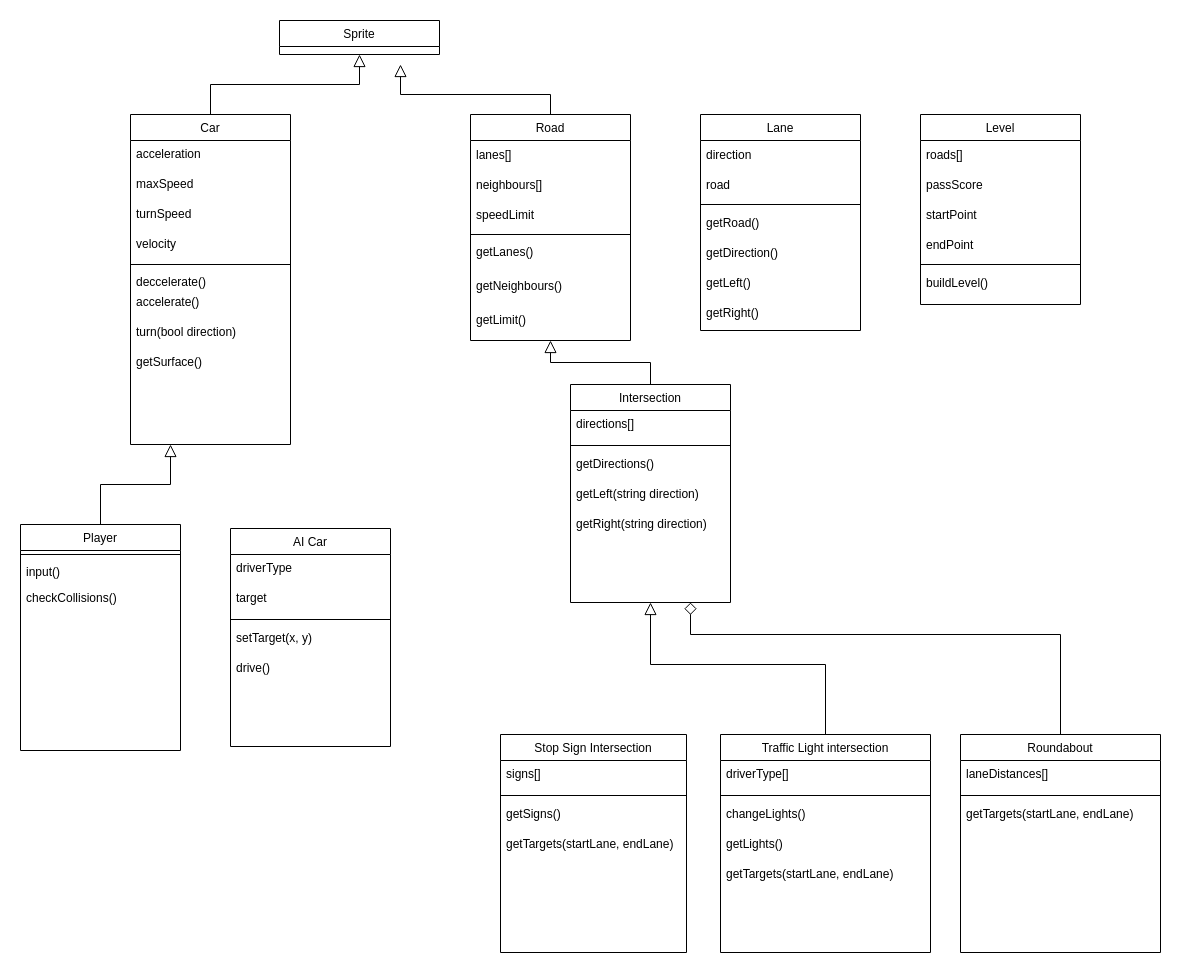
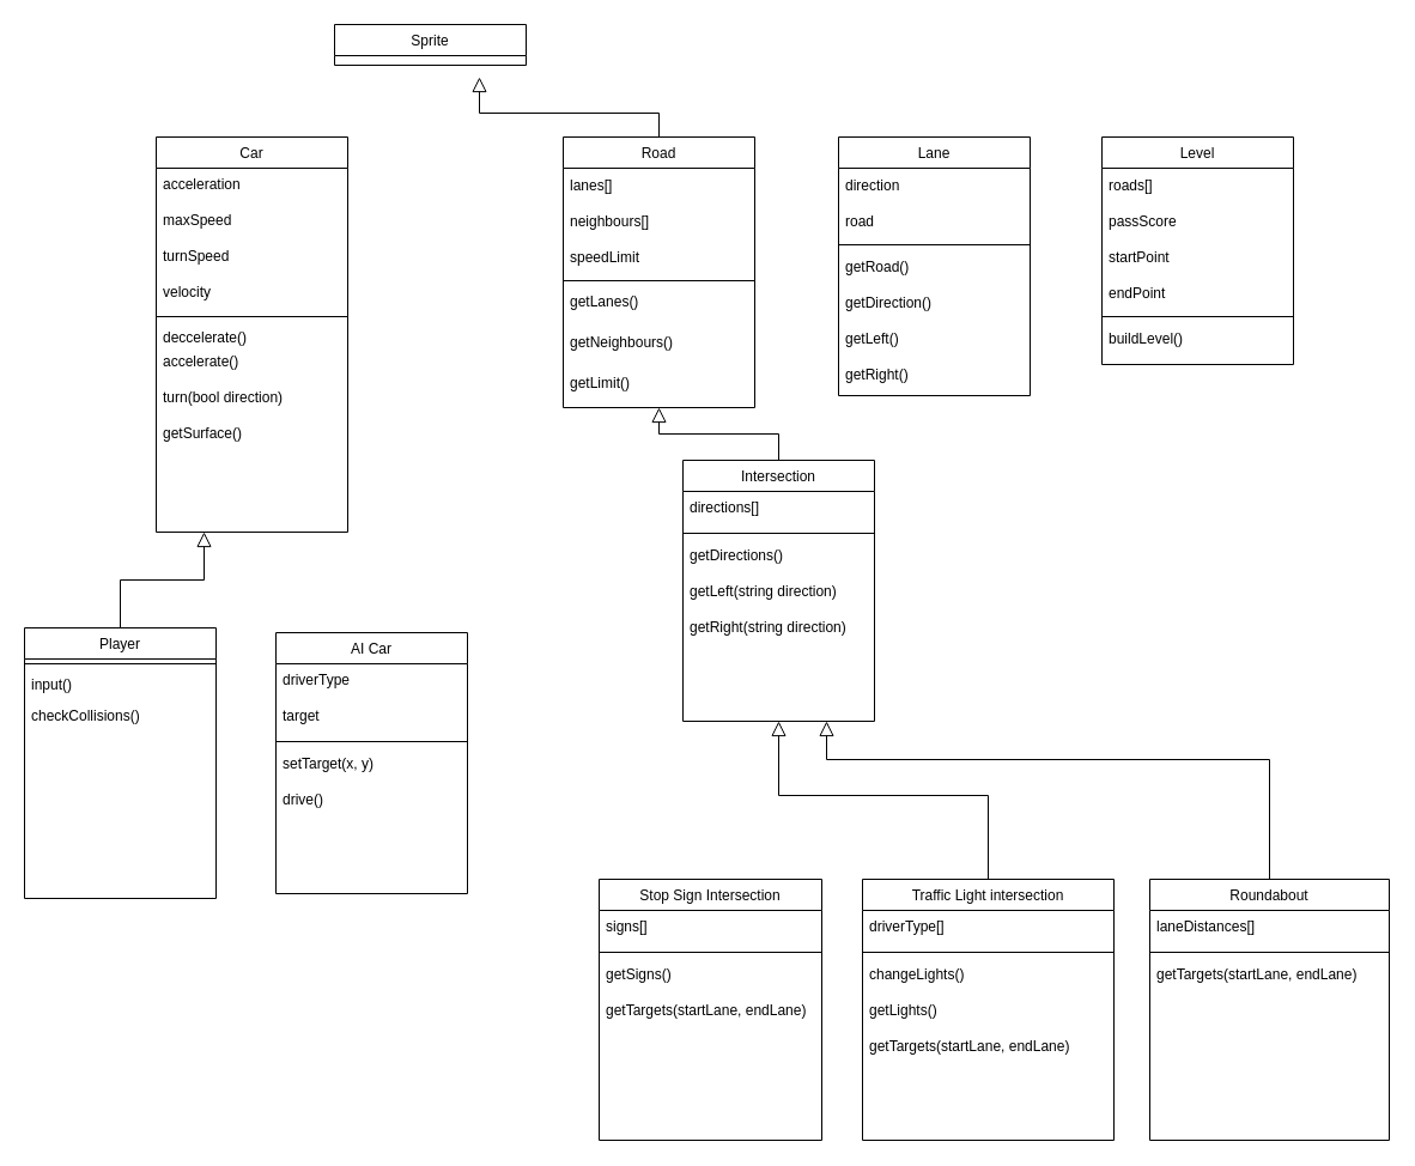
  <mxCell id="0" />
  <mxCell id="1" parent="0" />
  <mxCell id="2" value="Car" style="swimlane;fontStyle=0;align=center;verticalAlign=top;childLayout=stackLayout;horizontal=1;startSize=26;horizontalStack=0;resizeParent=1;resizeLast=0;collapsible=1;marginBottom=0;rounded=0;shadow=0;strokeWidth=1;" vertex="1" parent="1"><mxGeometry x="130" y="114" width="160" height="330" as="geometry"><mxRectangle x="230" y="140" width="160" height="26" as="alternateBounds" /></mxGeometry></mxCell>
  <mxCell id="3" value="acceleration" style="text;strokeColor=none;align=left;fillColor=none;verticalAlign=top;rounded=0;labelPosition=center;verticalLabelPosition=middle;spacingLeft=4;" vertex="1" parent="2"><mxGeometry y="26" width="160" height="30" as="geometry" /></mxCell>
  <mxCell id="4" value="maxSpeed" style="text;strokeColor=none;align=left;fillColor=none;verticalAlign=top;rounded=0;labelPosition=center;verticalLabelPosition=middle;spacingLeft=4;" vertex="1" parent="2"><mxGeometry y="56" width="160" height="30" as="geometry" /></mxCell>
  <mxCell id="5" value="turnSpeed" style="text;strokeColor=none;align=left;fillColor=none;verticalAlign=top;rounded=0;labelPosition=center;verticalLabelPosition=middle;spacingLeft=4;" vertex="1" parent="2"><mxGeometry y="86" width="160" height="30" as="geometry" /></mxCell>
  <mxCell id="6" value="velocity" style="text;strokeColor=none;align=left;fillColor=none;verticalAlign=top;rounded=0;labelPosition=center;verticalLabelPosition=middle;spacingLeft=4;" vertex="1" parent="2"><mxGeometry y="116" width="160" height="30" as="geometry" /></mxCell>
  <mxCell id="7" value="" style="line;html=1;strokeWidth=1;align=left;verticalAlign=middle;spacingTop=-1;spacingLeft=3;spacingRight=3;rotatable=0;labelPosition=right;points=[];portConstraint=eastwest;" vertex="1" parent="2"><mxGeometry y="146" width="160" height="8" as="geometry" /></mxCell>
  <mxCell id="8" value="deccelerate()" style="text;strokeColor=none;align=left;fillColor=none;verticalAlign=top;rounded=0;labelPosition=center;verticalLabelPosition=middle;spacingLeft=4;" vertex="1" parent="2"><mxGeometry y="154" width="160" height="20" as="geometry" /></mxCell>
  <mxCell id="9" value="accelerate()" style="text;strokeColor=none;align=left;fillColor=none;verticalAlign=top;rounded=0;labelPosition=center;verticalLabelPosition=middle;spacingLeft=4;" vertex="1" parent="2"><mxGeometry y="174" width="160" height="30" as="geometry" /></mxCell>
  <mxCell id="10" value="turn(bool direction)" style="text;strokeColor=none;align=left;fillColor=none;verticalAlign=top;rounded=0;labelPosition=center;verticalLabelPosition=middle;spacingLeft=4;" vertex="1" parent="2"><mxGeometry y="204" width="160" height="30" as="geometry" /></mxCell>
  <mxCell id="11" value="getSurface()" style="text;align=left;verticalAlign=top;spacingLeft=4;spacingRight=0;overflow=hidden;rotatable=0;points=[[0,0.5],[1,0.5]];portConstraint=eastwest;" vertex="1" parent="2"><mxGeometry y="234" width="160" height="30" as="geometry" /></mxCell>
  <mxCell id="12" value="Player" style="swimlane;fontStyle=0;align=center;verticalAlign=top;childLayout=stackLayout;horizontal=1;startSize=26;horizontalStack=0;resizeParent=1;resizeLast=0;collapsible=1;marginBottom=0;rounded=0;shadow=0;strokeWidth=1;" vertex="1" parent="1"><mxGeometry x="20" y="524" width="160" height="226" as="geometry"><mxRectangle x="130" y="380" width="160" height="26" as="alternateBounds" /></mxGeometry></mxCell>
  <mxCell id="13" value="" style="line;html=1;strokeWidth=1;align=left;verticalAlign=middle;spacingTop=-1;spacingLeft=3;spacingRight=3;rotatable=0;labelPosition=right;points=[];portConstraint=eastwest;" vertex="1" parent="12"><mxGeometry y="26" width="160" height="8" as="geometry" /></mxCell>
  <mxCell id="14" value="input()" style="text;align=left;verticalAlign=top;spacingLeft=4;spacingRight=4;overflow=hidden;rotatable=0;points=[[0,0.5],[1,0.5]];portConstraint=eastwest;fontStyle=0" vertex="1" parent="12"><mxGeometry y="34" width="160" height="26" as="geometry" /></mxCell>
  <mxCell id="15" value="checkCollisions()" style="text;align=left;verticalAlign=top;spacingLeft=4;spacingRight=4;overflow=hidden;rotatable=0;points=[[0,0.5],[1,0.5]];portConstraint=eastwest;fontStyle=0" vertex="1" parent="12"><mxGeometry y="60" width="160" height="26" as="geometry" /></mxCell>
  <mxCell id="16" value="AI Car" style="swimlane;fontStyle=0;align=center;verticalAlign=top;childLayout=stackLayout;horizontal=1;startSize=26;horizontalStack=0;resizeParent=1;resizeLast=0;collapsible=1;marginBottom=0;rounded=0;shadow=0;strokeWidth=1;" vertex="1" parent="1"><mxGeometry x="230" y="528" width="160" height="218" as="geometry"><mxRectangle x="340" y="380" width="170" height="26" as="alternateBounds" /></mxGeometry></mxCell>
  <mxCell id="17" value="driverType" style="text;align=left;verticalAlign=top;spacingLeft=4;spacingRight=4;overflow=hidden;rotatable=0;points=[[0,0.5],[1,0.5]];portConstraint=eastwest;" vertex="1" parent="16"><mxGeometry y="26" width="160" height="30" as="geometry" /></mxCell>
  <mxCell id="18" value="target" style="text;align=left;verticalAlign=top;spacingLeft=4;spacingRight=4;overflow=hidden;rotatable=0;points=[[0,0.5],[1,0.5]];portConstraint=eastwest;" vertex="1" parent="16"><mxGeometry y="56" width="160" height="30" as="geometry" /></mxCell>
  <mxCell id="19" value="" style="line;html=1;strokeWidth=1;align=left;verticalAlign=middle;spacingTop=-1;spacingLeft=3;spacingRight=3;rotatable=0;labelPosition=right;points=[];portConstraint=eastwest;" vertex="1" parent="16"><mxGeometry y="86" width="160" height="10" as="geometry" /></mxCell>
  <mxCell id="20" value="setTarget(x, y)" style="text;align=left;verticalAlign=top;spacingLeft=4;spacingRight=4;overflow=hidden;rotatable=0;points=[[0,0.5],[1,0.5]];portConstraint=eastwest;" vertex="1" parent="16"><mxGeometry y="96" width="160" height="30" as="geometry" /></mxCell>
  <mxCell id="21" value="drive()" style="text;align=left;verticalAlign=top;spacingLeft=4;spacingRight=4;overflow=hidden;rotatable=0;points=[[0,0.5],[1,0.5]];portConstraint=eastwest;" vertex="1" parent="16"><mxGeometry y="126" width="160" height="30" as="geometry" /></mxCell>
  <mxCell id="22" value="Lane&#10;" style="swimlane;fontStyle=0;align=center;verticalAlign=top;childLayout=stackLayout;horizontal=1;startSize=26;horizontalStack=0;resizeParent=1;resizeLast=0;collapsible=1;marginBottom=0;rounded=0;shadow=0;strokeWidth=1;" vertex="1" parent="1"><mxGeometry x="700" y="114" width="160" height="216" as="geometry"><mxRectangle x="550" y="140" width="160" height="26" as="alternateBounds" /></mxGeometry></mxCell>
  <mxCell id="23" value="&lt;div align=&quot;left&quot;&gt;direction&lt;br&gt;&lt;/div&gt;" style="text;strokeColor=none;align=left;fillColor=none;html=1;verticalAlign=middle;whiteSpace=wrap;rounded=0;spacingLeft=4;" vertex="1" parent="22"><mxGeometry y="26" width="160" height="30" as="geometry" /></mxCell>
  <mxCell id="24" value="&lt;div align=&quot;left&quot;&gt;road&lt;br&gt;&lt;/div&gt;" style="text;strokeColor=none;align=left;fillColor=none;html=1;verticalAlign=middle;whiteSpace=wrap;rounded=0;spacingLeft=4;" vertex="1" parent="22"><mxGeometry y="56" width="160" height="30" as="geometry" /></mxCell>
  <mxCell id="25" value="" style="line;html=1;strokeWidth=1;align=left;verticalAlign=middle;spacingTop=-1;spacingLeft=3;spacingRight=3;rotatable=0;labelPosition=right;points=[];portConstraint=eastwest;" vertex="1" parent="22"><mxGeometry y="86" width="160" height="8" as="geometry" /></mxCell>
  <mxCell id="26" value="&lt;div align=&quot;left&quot;&gt;getRoad()&lt;/div&gt;" style="text;strokeColor=none;align=left;fillColor=none;html=1;verticalAlign=middle;whiteSpace=wrap;rounded=0;spacingLeft=4;" vertex="1" parent="22"><mxGeometry y="94" width="160" height="30" as="geometry" /></mxCell>
  <mxCell id="27" value="&lt;div align=&quot;left&quot;&gt;getDirection()&lt;/div&gt;" style="text;strokeColor=none;align=left;fillColor=none;html=1;verticalAlign=middle;whiteSpace=wrap;rounded=0;spacingLeft=4;" vertex="1" parent="22"><mxGeometry y="124" width="160" height="30" as="geometry" /></mxCell>
  <mxCell id="28" value="&lt;div align=&quot;left&quot;&gt;getLeft()&lt;/div&gt;" style="text;strokeColor=none;align=left;fillColor=none;html=1;verticalAlign=middle;whiteSpace=wrap;rounded=0;spacingLeft=4;" vertex="1" parent="22"><mxGeometry y="154" width="160" height="30" as="geometry" /></mxCell>
  <mxCell id="29" value="&lt;div align=&quot;left&quot;&gt;getRight()&lt;/div&gt;" style="text;strokeColor=none;align=left;fillColor=none;html=1;verticalAlign=middle;whiteSpace=wrap;rounded=0;spacingLeft=4;" vertex="1" parent="22"><mxGeometry y="184" width="160" height="30" as="geometry" /></mxCell>
  <mxCell id="30" value="Sprite" style="swimlane;fontStyle=0;align=center;verticalAlign=top;childLayout=stackLayout;horizontal=1;startSize=26;horizontalStack=0;resizeParent=1;resizeLast=0;collapsible=1;marginBottom=0;rounded=0;shadow=0;strokeWidth=1;" vertex="1" parent="1"><mxGeometry x="279" y="20" width="160" height="34" as="geometry"><mxRectangle x="550" y="140" width="160" height="26" as="alternateBounds" /></mxGeometry></mxCell>
- <mxCell id="31" value="" style="endArrow=block;endSize=10;endFill=0;shadow=0;strokeWidth=1;rounded=0;edgeStyle=elbowEdgeStyle;elbow=vertical;entryX=0.5;entryY=1;entryDx=0;entryDy=0;exitX=0.5;exitY=0;exitDx=0;exitDy=0;" edge="1" parent="1" source="2" target="30"><mxGeometry width="160" relative="1" as="geometry"><mxPoint x="380" y="444" as="sourcePoint" /><mxPoint x="190" y="322" as="targetPoint" /></mxGeometry></mxCell>
  <mxCell id="32" value="Intersection" style="swimlane;fontStyle=0;align=center;verticalAlign=top;childLayout=stackLayout;horizontal=1;startSize=26;horizontalStack=0;resizeParent=1;resizeLast=0;collapsible=1;marginBottom=0;rounded=0;shadow=0;strokeWidth=1;" vertex="1" parent="1"><mxGeometry x="570" y="384" width="160" height="218" as="geometry"><mxRectangle x="340" y="380" width="170" height="26" as="alternateBounds" /></mxGeometry></mxCell>
  <mxCell id="33" value="directions[]" style="text;align=left;verticalAlign=top;spacingLeft=4;spacingRight=4;overflow=hidden;rotatable=0;points=[[0,0.5],[1,0.5]];portConstraint=eastwest;" vertex="1" parent="32"><mxGeometry y="26" width="160" height="30" as="geometry" /></mxCell>
  <mxCell id="34" value="" style="line;html=1;strokeWidth=1;align=left;verticalAlign=middle;spacingTop=-1;spacingLeft=3;spacingRight=3;rotatable=0;labelPosition=right;points=[];portConstraint=eastwest;" vertex="1" parent="32"><mxGeometry y="56" width="160" height="10" as="geometry" /></mxCell>
  <mxCell id="35" value="getDirections()" style="text;align=left;verticalAlign=top;spacingLeft=4;spacingRight=4;overflow=hidden;rotatable=0;points=[[0,0.5],[1,0.5]];portConstraint=eastwest;" vertex="1" parent="32"><mxGeometry y="66" width="160" height="30" as="geometry" /></mxCell>
  <mxCell id="36" value="getLeft(string direction)" style="text;align=left;verticalAlign=top;spacingLeft=4;spacingRight=4;overflow=hidden;rotatable=0;points=[[0,0.5],[1,0.5]];portConstraint=eastwest;" vertex="1" parent="32"><mxGeometry y="96" width="160" height="30" as="geometry" /></mxCell>
  <mxCell id="37" value="getRight(string direction)" style="text;align=left;verticalAlign=top;spacingLeft=4;spacingRight=4;overflow=hidden;rotatable=0;points=[[0,0.5],[1,0.5]];portConstraint=eastwest;" vertex="1" parent="32"><mxGeometry y="126" width="160" height="30" as="geometry" /></mxCell>
  <mxCell id="38" value="" style="endArrow=block;endSize=10;endFill=0;shadow=0;strokeWidth=1;rounded=0;edgeStyle=elbowEdgeStyle;elbow=vertical;entryX=0.25;entryY=1;entryDx=0;entryDy=0;exitX=0.5;exitY=0;exitDx=0;exitDy=0;" edge="1" parent="1" source="12" target="2"><mxGeometry width="160" relative="1" as="geometry"><mxPoint x="350" y="444" as="sourcePoint" /><mxPoint x="260" y="394" as="targetPoint" /></mxGeometry></mxCell>
  <mxCell id="39" value="Road&#10;" style="swimlane;fontStyle=0;align=center;verticalAlign=top;childLayout=stackLayout;horizontal=1;startSize=26;horizontalStack=0;resizeParent=1;resizeLast=0;collapsible=1;marginBottom=0;rounded=0;shadow=0;strokeWidth=1;" vertex="1" parent="1"><mxGeometry x="470" y="114" width="160" height="226" as="geometry"><mxRectangle x="550" y="140" width="160" height="26" as="alternateBounds" /></mxGeometry></mxCell>
  <mxCell id="40" value="" style="endArrow=block;endSize=10;endFill=0;shadow=0;strokeWidth=1;rounded=0;edgeStyle=elbowEdgeStyle;elbow=vertical;exitX=0.5;exitY=0;exitDx=0;exitDy=0;" edge="1" parent="39" source="39"><mxGeometry width="160" relative="1" as="geometry"><mxPoint x="10" y="90" as="sourcePoint" /><mxPoint x="-70" y="-50" as="targetPoint" /><Array as="points"><mxPoint y="-20" /></Array></mxGeometry></mxCell>
  <mxCell id="41" value="&lt;div&gt;lanes[]&lt;/div&gt;" style="text;strokeColor=none;align=left;fillColor=none;html=1;verticalAlign=middle;whiteSpace=wrap;rounded=0;spacingLeft=4;" vertex="1" parent="39"><mxGeometry y="26" width="160" height="30" as="geometry" /></mxCell>
  <mxCell id="42" value="&lt;div&gt;neighbours[]&lt;/div&gt;" style="text;strokeColor=none;align=left;fillColor=none;html=1;verticalAlign=middle;whiteSpace=wrap;rounded=0;spacingLeft=4;" vertex="1" parent="39"><mxGeometry y="56" width="160" height="30" as="geometry" /></mxCell>
  <mxCell id="43" value="speedLimit" style="text;strokeColor=none;align=left;fillColor=none;html=1;verticalAlign=middle;whiteSpace=wrap;rounded=0;spacingLeft=4;" vertex="1" parent="39"><mxGeometry y="86" width="160" height="30" as="geometry" /></mxCell>
  <mxCell id="44" value="" style="line;html=1;strokeWidth=1;align=left;verticalAlign=middle;spacingTop=-1;spacingLeft=3;spacingRight=3;rotatable=0;labelPosition=right;points=[];portConstraint=eastwest;" vertex="1" parent="39"><mxGeometry y="116" width="160" height="8" as="geometry" /></mxCell>
  <mxCell id="45" value="getLanes()&#10;" style="text;align=left;verticalAlign=top;spacingLeft=4;spacingRight=4;overflow=hidden;rotatable=0;points=[[0,0.5],[1,0.5]];portConstraint=eastwest;" vertex="1" parent="39"><mxGeometry y="124" width="160" height="34" as="geometry" /></mxCell>
  <mxCell id="46" value="getNeighbours()&#10;" style="text;align=left;verticalAlign=top;spacingLeft=4;spacingRight=4;overflow=hidden;rotatable=0;points=[[0,0.5],[1,0.5]];portConstraint=eastwest;" vertex="1" parent="39"><mxGeometry y="158" width="160" height="34" as="geometry" /></mxCell>
  <mxCell id="47" value="getLimit()&#10;" style="text;align=left;verticalAlign=top;spacingLeft=4;spacingRight=4;overflow=hidden;rotatable=0;points=[[0,0.5],[1,0.5]];portConstraint=eastwest;" vertex="1" parent="39"><mxGeometry y="192" width="160" height="34" as="geometry" /></mxCell>
  <mxCell id="48" value="Stop Sign Intersection" style="swimlane;fontStyle=0;align=center;verticalAlign=top;childLayout=stackLayout;horizontal=1;startSize=26;horizontalStack=0;resizeParent=1;resizeLast=0;collapsible=1;marginBottom=0;rounded=0;shadow=0;strokeWidth=1;" vertex="1" parent="1"><mxGeometry x="500" y="734" width="186" height="218" as="geometry"><mxRectangle x="340" y="380" width="170" height="26" as="alternateBounds" /></mxGeometry></mxCell>
  <mxCell id="49" value="signs[]" style="text;align=left;verticalAlign=top;spacingLeft=4;spacingRight=4;overflow=hidden;rotatable=0;points=[[0,0.5],[1,0.5]];portConstraint=eastwest;" vertex="1" parent="48"><mxGeometry y="26" width="186" height="30" as="geometry" /></mxCell>
  <mxCell id="50" value="" style="line;html=1;strokeWidth=1;align=left;verticalAlign=middle;spacingTop=-1;spacingLeft=3;spacingRight=3;rotatable=0;labelPosition=right;points=[];portConstraint=eastwest;" vertex="1" parent="48"><mxGeometry y="56" width="186" height="10" as="geometry" /></mxCell>
  <mxCell id="51" value="getSigns()" style="text;align=left;verticalAlign=top;spacingLeft=4;spacingRight=4;overflow=hidden;rotatable=0;points=[[0,0.5],[1,0.5]];portConstraint=eastwest;" vertex="1" parent="48"><mxGeometry y="66" width="186" height="30" as="geometry" /></mxCell>
  <mxCell id="52" value="getTargets(startLane, endLane)" style="text;align=left;verticalAlign=top;spacingLeft=4;spacingRight=4;overflow=hidden;rotatable=0;points=[[0,0.5],[1,0.5]];portConstraint=eastwest;" vertex="1" parent="48"><mxGeometry y="96" width="186" height="30" as="geometry" /></mxCell>
  <mxCell id="53" value="Roundabout" style="swimlane;fontStyle=0;align=center;verticalAlign=top;childLayout=stackLayout;horizontal=1;startSize=26;horizontalStack=0;resizeParent=1;resizeLast=0;collapsible=1;marginBottom=0;rounded=0;shadow=0;strokeWidth=1;" vertex="1" parent="1"><mxGeometry x="960" y="734" width="200" height="218" as="geometry"><mxRectangle x="340" y="380" width="170" height="26" as="alternateBounds" /></mxGeometry></mxCell>
  <mxCell id="54" value="laneDistances[]" style="text;align=left;verticalAlign=top;spacingLeft=4;spacingRight=4;overflow=hidden;rotatable=0;points=[[0,0.5],[1,0.5]];portConstraint=eastwest;" vertex="1" parent="53"><mxGeometry y="26" width="200" height="30" as="geometry" /></mxCell>
  <mxCell id="55" value="" style="line;html=1;strokeWidth=1;align=left;verticalAlign=middle;spacingTop=-1;spacingLeft=3;spacingRight=3;rotatable=0;labelPosition=right;points=[];portConstraint=eastwest;" vertex="1" parent="53"><mxGeometry y="56" width="200" height="10" as="geometry" /></mxCell>
  <mxCell id="56" value="getTargets(startLane, endLane)" style="text;align=left;verticalAlign=top;spacingLeft=4;spacingRight=4;overflow=hidden;rotatable=0;points=[[0,0.5],[1,0.5]];portConstraint=eastwest;" vertex="1" parent="53"><mxGeometry y="66" width="200" height="30" as="geometry" /></mxCell>
  <mxCell id="57" value="Traffic Light intersection" style="swimlane;fontStyle=0;align=center;verticalAlign=top;childLayout=stackLayout;horizontal=1;startSize=26;horizontalStack=0;resizeParent=1;resizeLast=0;collapsible=1;marginBottom=0;rounded=0;shadow=0;strokeWidth=1;" vertex="1" parent="1"><mxGeometry x="720" y="734" width="210" height="218" as="geometry"><mxRectangle x="340" y="380" width="170" height="26" as="alternateBounds" /></mxGeometry></mxCell>
  <mxCell id="58" value="driverType[]" style="text;align=left;verticalAlign=top;spacingLeft=4;spacingRight=4;overflow=hidden;rotatable=0;points=[[0,0.5],[1,0.5]];portConstraint=eastwest;" vertex="1" parent="57"><mxGeometry y="26" width="210" height="30" as="geometry" /></mxCell>
  <mxCell id="59" value="" style="line;html=1;strokeWidth=1;align=left;verticalAlign=middle;spacingTop=-1;spacingLeft=3;spacingRight=3;rotatable=0;labelPosition=right;points=[];portConstraint=eastwest;" vertex="1" parent="57"><mxGeometry y="56" width="210" height="10" as="geometry" /></mxCell>
  <mxCell id="60" value="changeLights()" style="text;align=left;verticalAlign=top;spacingLeft=4;spacingRight=4;overflow=hidden;rotatable=0;points=[[0,0.5],[1,0.5]];portConstraint=eastwest;" vertex="1" parent="57"><mxGeometry y="66" width="210" height="30" as="geometry" /></mxCell>
  <mxCell id="61" value="getLights()" style="text;align=left;verticalAlign=top;spacingLeft=4;spacingRight=4;overflow=hidden;rotatable=0;points=[[0,0.5],[1,0.5]];portConstraint=eastwest;" vertex="1" parent="57"><mxGeometry y="96" width="210" height="30" as="geometry" /></mxCell>
  <mxCell id="62" value="getTargets(startLane, endLane)" style="text;align=left;verticalAlign=top;spacingLeft=4;spacingRight=4;overflow=hidden;rotatable=0;points=[[0,0.5],[1,0.5]];portConstraint=eastwest;" vertex="1" parent="57"><mxGeometry y="126" width="210" height="30" as="geometry" /></mxCell>
  <mxCell id="63" value="" style="endArrow=block;endSize=10;endFill=0;shadow=0;strokeWidth=1;rounded=0;edgeStyle=elbowEdgeStyle;elbow=vertical;entryX=0.5;entryY=1;entryDx=0;entryDy=0;exitX=0.5;exitY=0;exitDx=0;exitDy=0;" edge="1" parent="1" source="57" target="32"><mxGeometry width="160" relative="1" as="geometry"><mxPoint x="720" y="734" as="sourcePoint" /><mxPoint x="590" y="444" as="targetPoint" /><Array as="points"><mxPoint x="690" y="664" /></Array></mxGeometry></mxCell>
- <mxCell id="64" value="" style="endArrow=diamond;endSize=10;endFill=0;shadow=0;strokeWidth=1;rounded=0;edgeStyle=elbowEdgeStyle;elbow=vertical;entryX=0.75;entryY=1;entryDx=0;entryDy=0;exitX=0.5;exitY=0;exitDx=0;exitDy=0;" edge="1" parent="1" source="53" target="32"><mxGeometry width="160" relative="1" as="geometry"><mxPoint x="820" y="564" as="sourcePoint" /><mxPoint x="730" y="444" as="targetPoint" /><Array as="points"><mxPoint x="940" y="634" /><mxPoint x="830" y="584" /></Array></mxGeometry></mxCell>
+ <mxCell id="64" value="" style="endArrow=block;endSize=10;endFill=0;shadow=0;strokeWidth=1;rounded=0;edgeStyle=elbowEdgeStyle;elbow=vertical;entryX=0.75;entryY=1;entryDx=0;entryDy=0;exitX=0.5;exitY=0;exitDx=0;exitDy=0;" edge="1" parent="1" source="53" target="32"><mxGeometry width="160" relative="1" as="geometry"><mxPoint x="820" y="564" as="sourcePoint" /><mxPoint x="730" y="444" as="targetPoint" /><Array as="points"><mxPoint x="940" y="634" /><mxPoint x="830" y="584" /></Array></mxGeometry></mxCell>
  <mxCell id="65" value="" style="endArrow=block;endSize=10;endFill=0;shadow=0;strokeWidth=1;rounded=0;edgeStyle=elbowEdgeStyle;elbow=vertical;exitX=0.5;exitY=0;exitDx=0;exitDy=0;entryX=0.5;entryY=1;entryDx=0;entryDy=0;" edge="1" parent="1" source="32" target="39"><mxGeometry width="160" relative="1" as="geometry"><mxPoint x="550" y="274" as="sourcePoint" /><mxPoint x="550" y="274" as="targetPoint" /></mxGeometry></mxCell>
  <mxCell id="66" value="Level" style="swimlane;fontStyle=0;align=center;verticalAlign=top;childLayout=stackLayout;horizontal=1;startSize=26;horizontalStack=0;resizeParent=1;resizeLast=0;collapsible=1;marginBottom=0;rounded=0;shadow=0;strokeWidth=1;" vertex="1" parent="1"><mxGeometry x="920" y="114" width="160" height="190" as="geometry"><mxRectangle x="550" y="140" width="160" height="26" as="alternateBounds" /></mxGeometry></mxCell>
  <mxCell id="67" value="roads[]" style="text;strokeColor=none;align=left;fillColor=none;html=1;verticalAlign=middle;whiteSpace=wrap;rounded=0;spacingLeft=4;" vertex="1" parent="66"><mxGeometry y="26" width="160" height="30" as="geometry" /></mxCell>
  <mxCell id="68" value="&lt;div&gt;passScore&lt;/div&gt;" style="text;strokeColor=none;align=left;fillColor=none;html=1;verticalAlign=middle;whiteSpace=wrap;rounded=0;spacingLeft=4;" vertex="1" parent="66"><mxGeometry y="56" width="160" height="30" as="geometry" /></mxCell>
  <mxCell id="69" value="startPoint" style="text;strokeColor=none;align=left;fillColor=none;html=1;verticalAlign=middle;whiteSpace=wrap;rounded=0;spacingLeft=4;" vertex="1" parent="66"><mxGeometry y="86" width="160" height="30" as="geometry" /></mxCell>
  <mxCell id="70" value="endPoint" style="text;strokeColor=none;align=left;fillColor=none;html=1;verticalAlign=middle;whiteSpace=wrap;rounded=0;spacingLeft=4;" vertex="1" parent="66"><mxGeometry y="116" width="160" height="30" as="geometry" /></mxCell>
  <mxCell id="71" value="" style="line;html=1;strokeWidth=1;align=left;verticalAlign=middle;spacingTop=-1;spacingLeft=3;spacingRight=3;rotatable=0;labelPosition=right;points=[];portConstraint=eastwest;" vertex="1" parent="66"><mxGeometry y="146" width="160" height="8" as="geometry" /></mxCell>
  <mxCell id="72" value="buildLevel()" style="text;strokeColor=none;align=left;fillColor=none;html=1;verticalAlign=middle;whiteSpace=wrap;rounded=0;spacingLeft=4;" vertex="1" parent="66"><mxGeometry y="154" width="160" height="30" as="geometry" /></mxCell>
